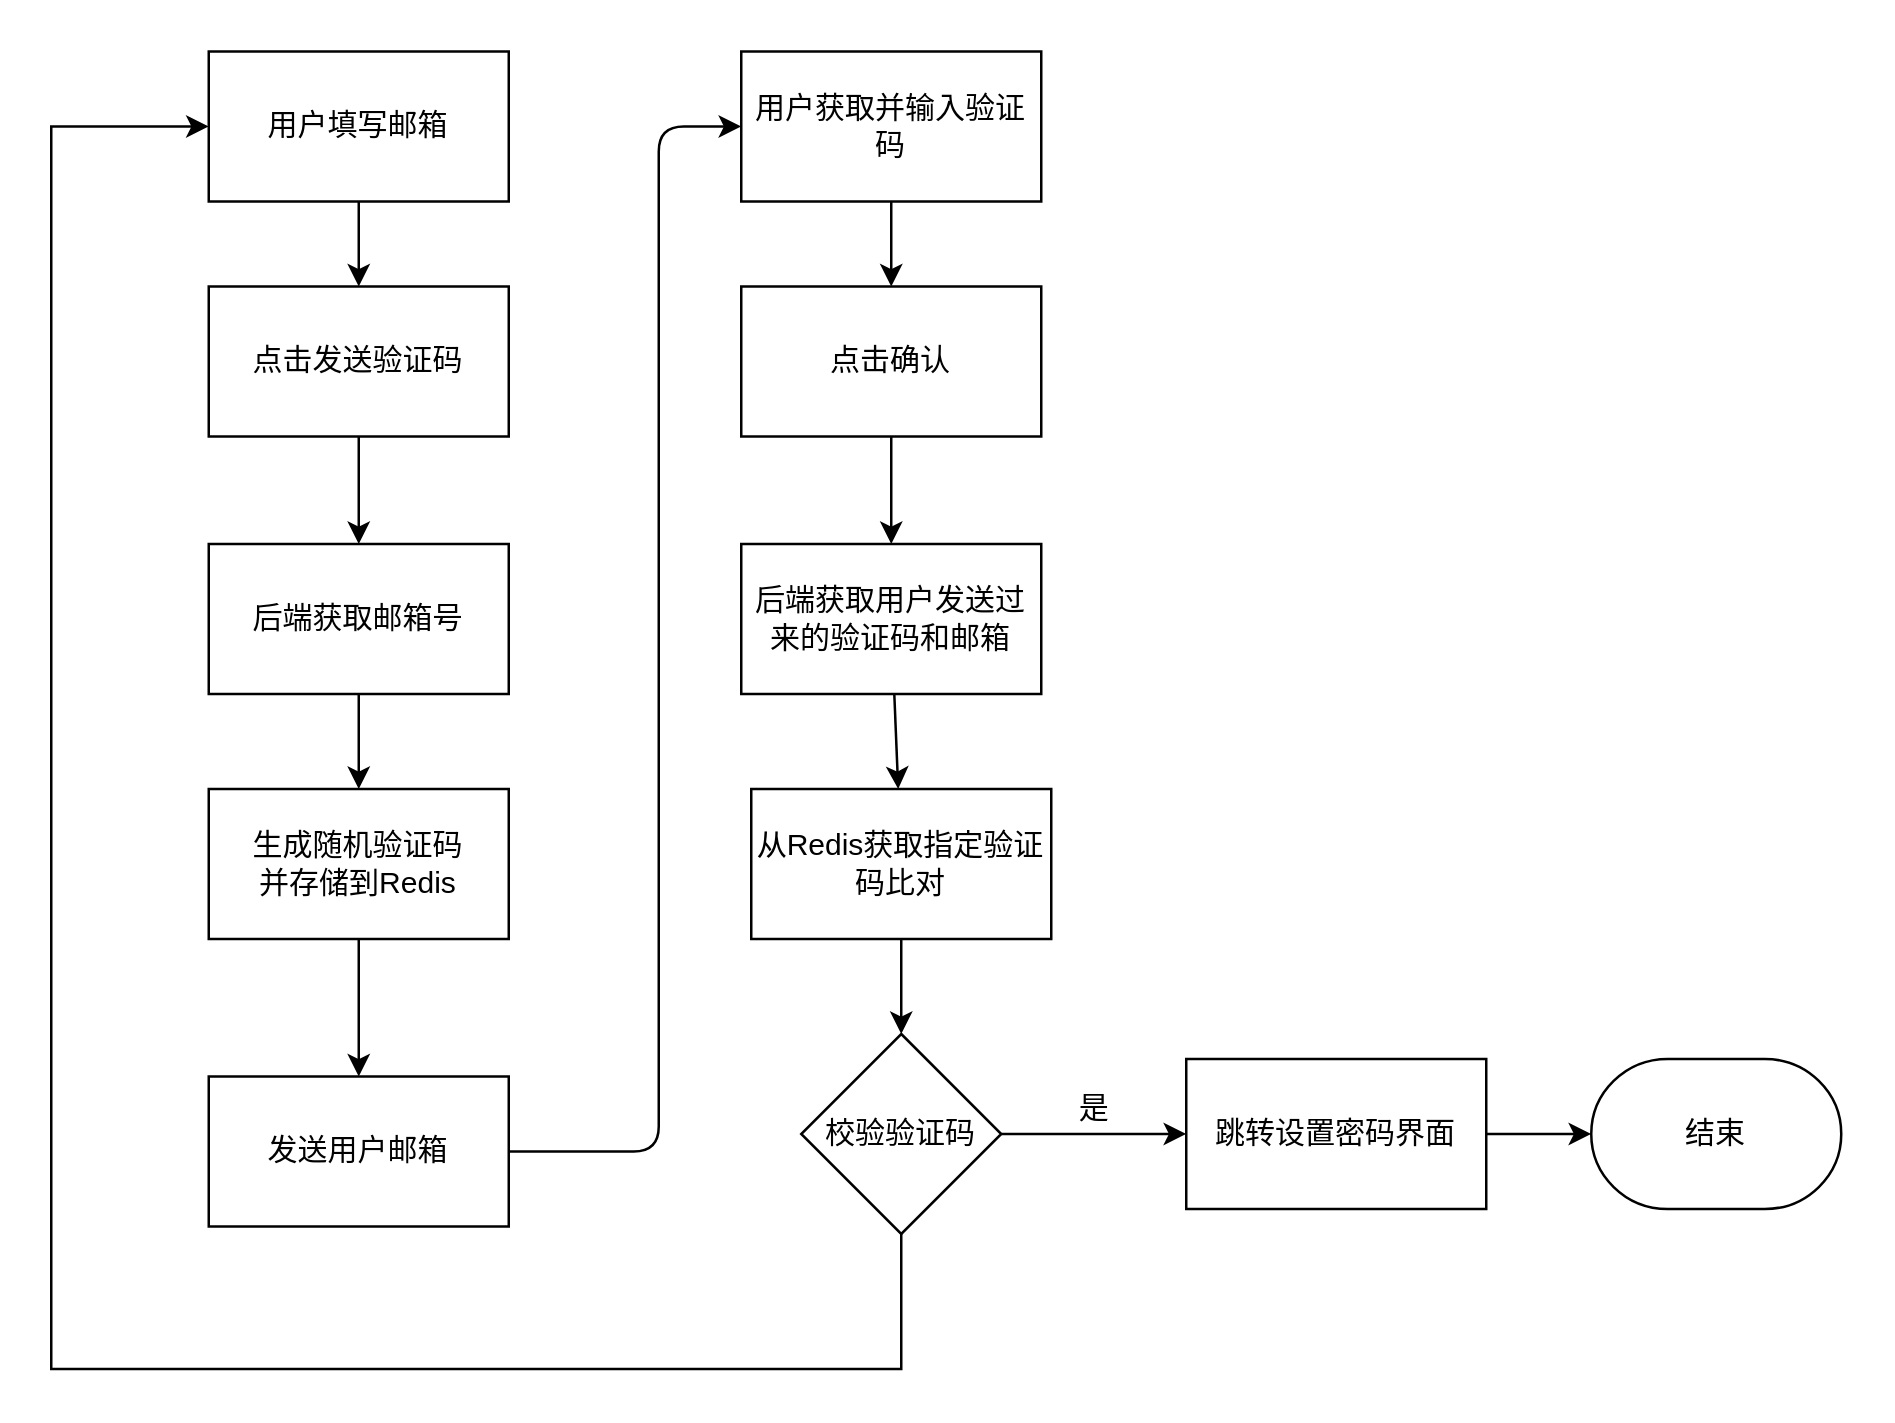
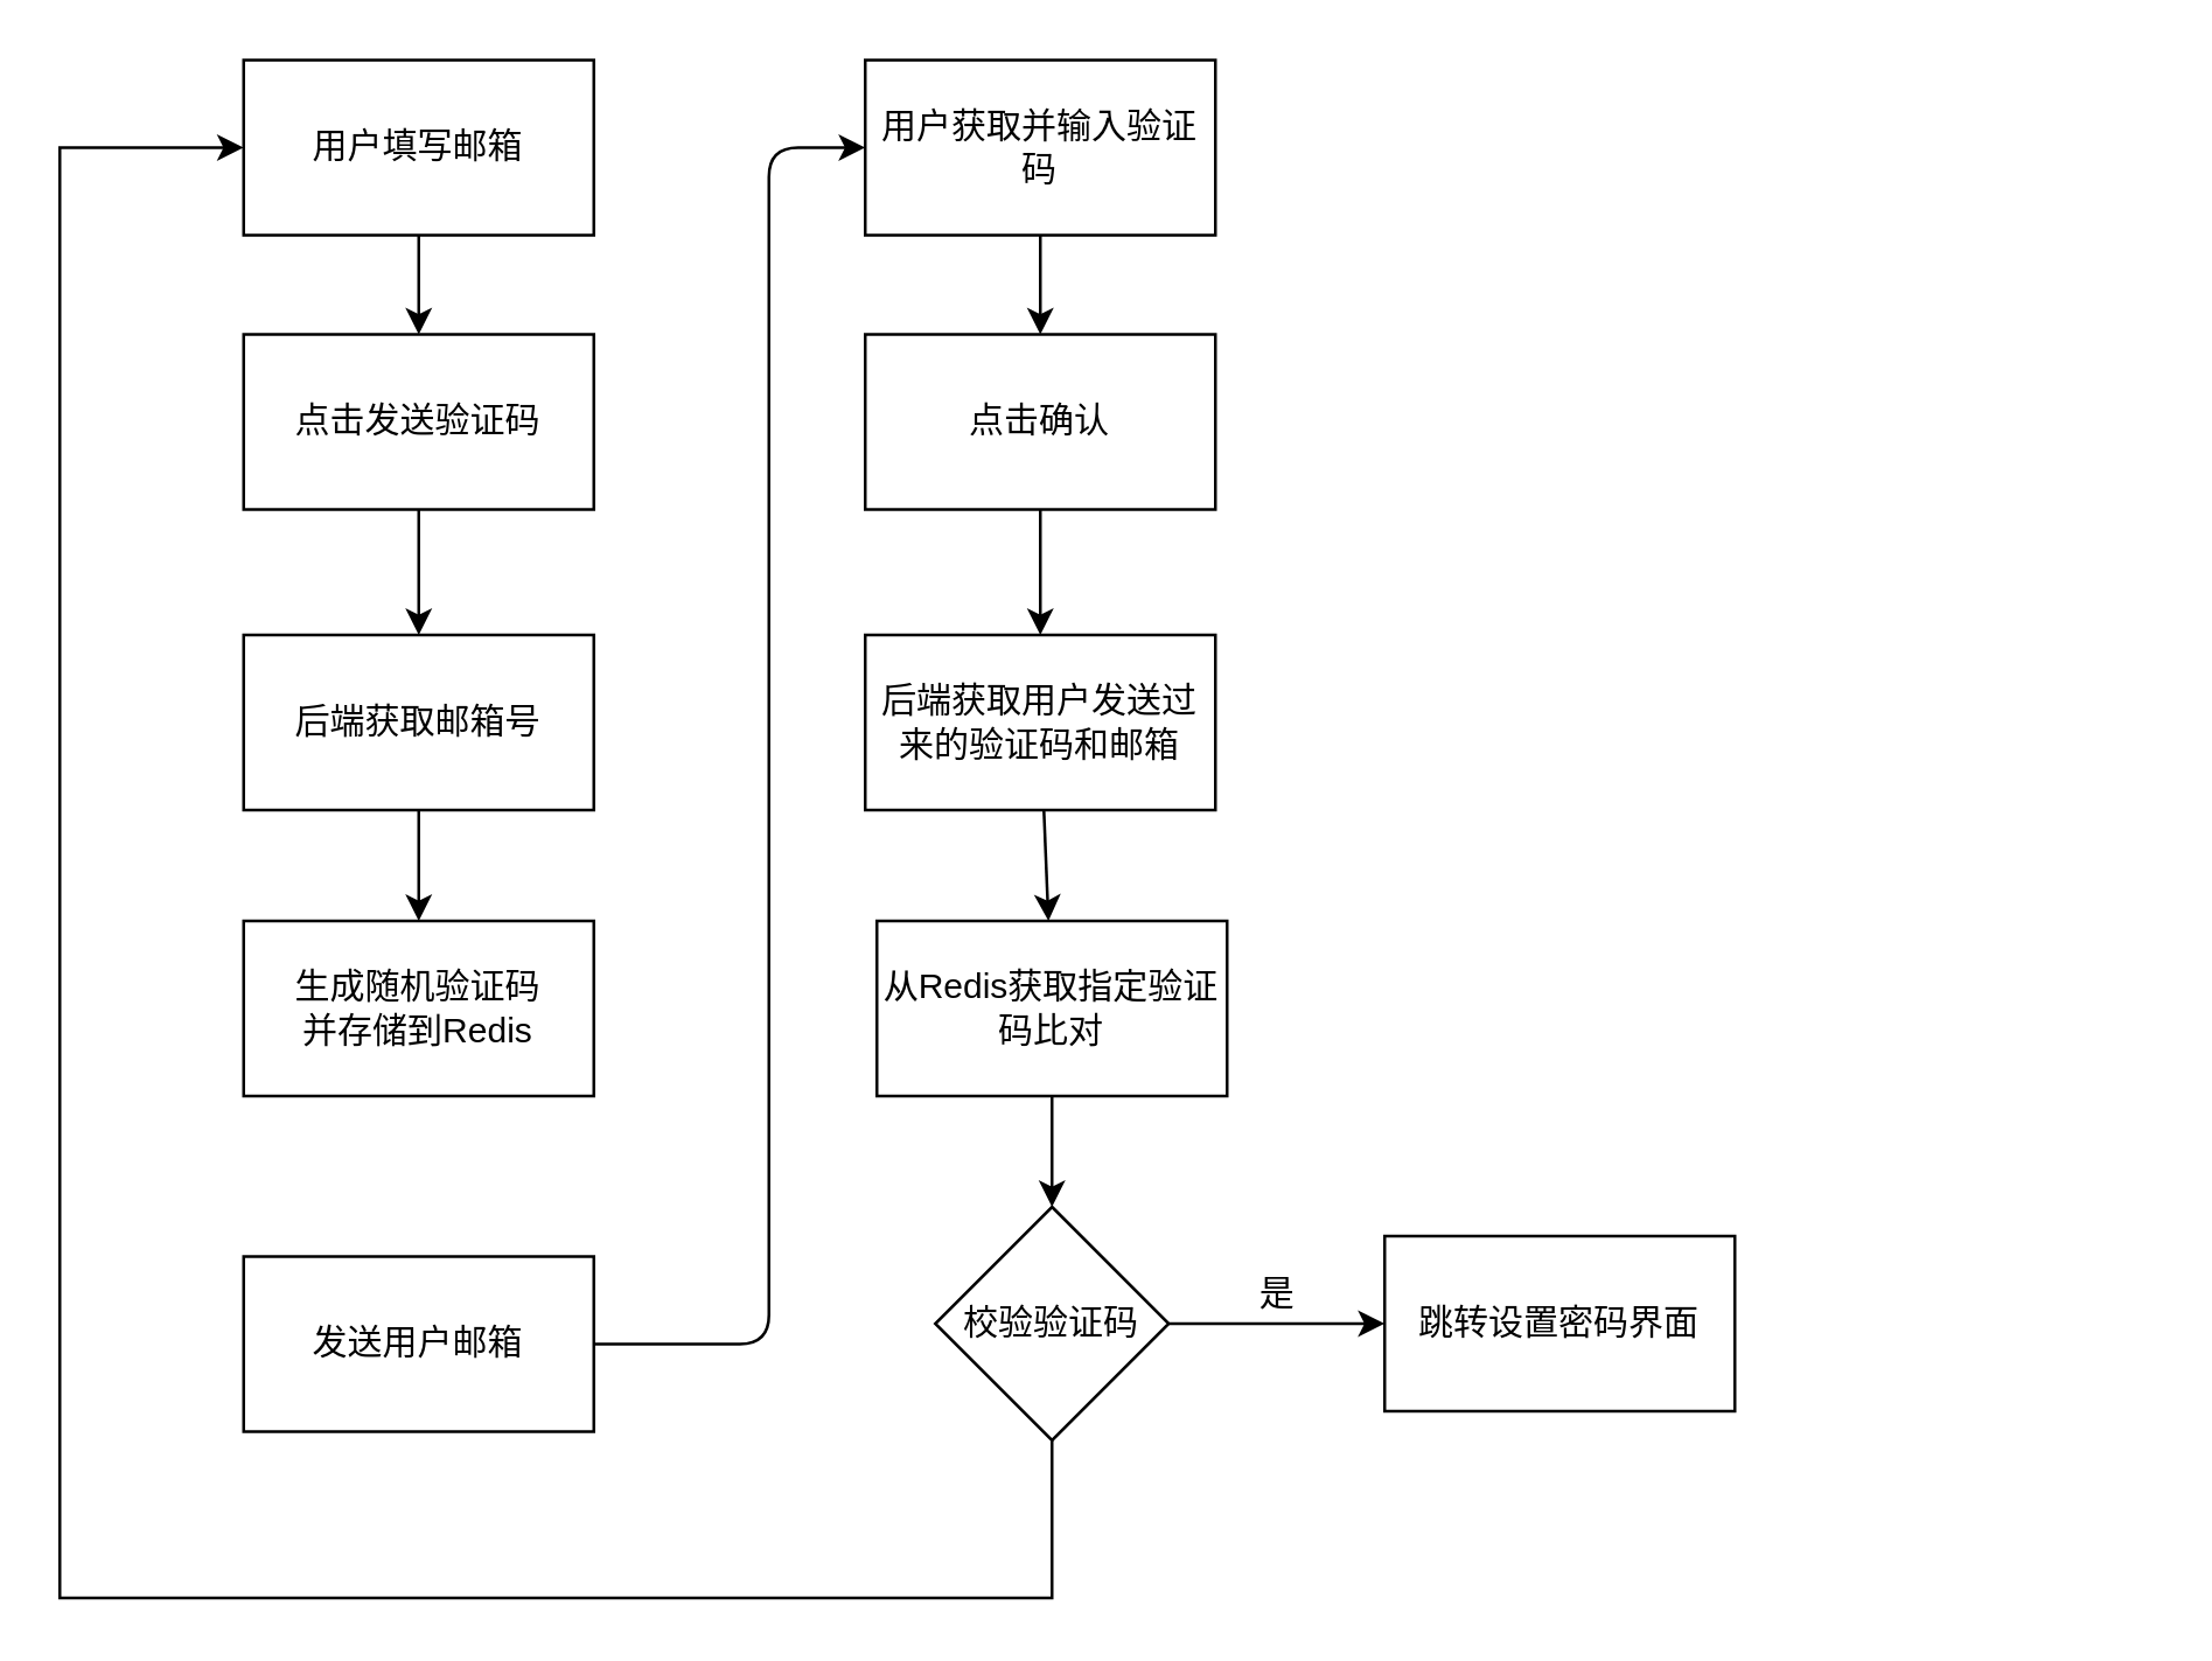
  <mxCell id="0" />
  <mxCell id="1" parent="0" />
  <mxCell id="2" value="" style="edgeStyle=none;html=1;strokeColor=#000000;strokeWidth=1;" parent="1" target="5" edge="1"><mxGeometry relative="1" as="geometry"><mxPoint x="143" y="80" as="sourcePoint" /></mxGeometry></mxCell>
  <mxCell id="3" value="用户填写邮箱" style="rounded=0;whiteSpace=wrap;html=1;fillColor=#FFFFFF;strokeColor=#000000;fontColor=#000000;strokeWidth=1;" parent="1" vertex="1"><mxGeometry x="83" y="20" width="120" height="60" as="geometry" /></mxCell>
  <mxCell id="4" value="" style="edgeStyle=none;html=1;strokeColor=#000000;strokeWidth=1;" parent="1" source="5" target="7" edge="1"><mxGeometry relative="1" as="geometry" /></mxCell>
  <mxCell id="5" value="点击发送验证码" style="whiteSpace=wrap;html=1;rounded=0;fillColor=#FFFFFF;strokeColor=#000000;fontColor=#000000;strokeWidth=1;" parent="1" vertex="1"><mxGeometry x="83" y="114" width="120" height="60" as="geometry" /></mxCell>
  <mxCell id="6" value="" style="edgeStyle=none;html=1;strokeColor=#000000;strokeWidth=1;" parent="1" source="7" target="9" edge="1"><mxGeometry relative="1" as="geometry" /></mxCell>
  <mxCell id="7" value="后端获取邮箱号" style="whiteSpace=wrap;html=1;rounded=0;fillColor=#FFFFFF;strokeColor=#000000;fontColor=#000000;strokeWidth=1;" parent="1" vertex="1"><mxGeometry x="83" y="217" width="120" height="60" as="geometry" /></mxCell>
- <mxCell id="8" value="" style="edgeStyle=none;html=1;strokeColor=#000000;strokeWidth=1;" parent="1" source="9" target="13" edge="1"><mxGeometry relative="1" as="geometry" /></mxCell>
  <mxCell id="9" value="生成随机验证码&lt;br&gt;并存储到Redis" style="whiteSpace=wrap;html=1;rounded=0;fillColor=#FFFFFF;strokeColor=#000000;fontColor=#000000;strokeWidth=1;" parent="1" vertex="1"><mxGeometry x="83" y="315" width="120" height="60" as="geometry" /></mxCell>
  <mxCell id="10" value="" style="edgeStyle=none;html=1;strokeColor=#000000;strokeWidth=1;" parent="1" source="11" target="15" edge="1"><mxGeometry relative="1" as="geometry" /></mxCell>
  <mxCell id="11" value="用户获取并输入验证码" style="whiteSpace=wrap;html=1;rounded=0;fillColor=#FFFFFF;strokeColor=#000000;fontColor=#000000;strokeWidth=1;" parent="1" vertex="1"><mxGeometry x="296" y="20" width="120" height="60" as="geometry" /></mxCell>
  <mxCell id="12" style="edgeStyle=none;html=1;exitX=1;exitY=0.5;exitDx=0;exitDy=0;entryX=0;entryY=0.5;entryDx=0;entryDy=0;strokeColor=#000000;strokeWidth=1;" parent="1" source="13" target="11" edge="1"><mxGeometry relative="1" as="geometry"><Array as="points"><mxPoint x="263" y="460" /><mxPoint x="263" y="50" /></Array></mxGeometry></mxCell>
  <mxCell id="13" value="发送用户邮箱" style="whiteSpace=wrap;html=1;rounded=0;fillColor=#FFFFFF;strokeColor=#000000;fontColor=#000000;strokeWidth=1;" parent="1" vertex="1"><mxGeometry x="83" y="430" width="120" height="60" as="geometry" /></mxCell>
  <mxCell id="14" value="" style="edgeStyle=none;html=1;strokeColor=#000000;strokeWidth=1;" parent="1" source="15" target="17" edge="1"><mxGeometry relative="1" as="geometry" /></mxCell>
  <mxCell id="15" value="点击确认" style="whiteSpace=wrap;html=1;rounded=0;fillColor=#FFFFFF;strokeColor=#000000;fontColor=#000000;strokeWidth=1;" parent="1" vertex="1"><mxGeometry x="296" y="114" width="120" height="60" as="geometry" /></mxCell>
  <mxCell id="16" value="" style="edgeStyle=none;html=1;strokeColor=#000000;strokeWidth=1;" parent="1" source="17" target="19" edge="1"><mxGeometry relative="1" as="geometry" /></mxCell>
  <mxCell id="17" value="后端获取用户发送过来的验证码和邮箱" style="whiteSpace=wrap;html=1;rounded=0;fillColor=#FFFFFF;strokeColor=#000000;fontColor=#000000;strokeWidth=1;" parent="1" vertex="1"><mxGeometry x="296" y="217" width="120" height="60" as="geometry" /></mxCell>
  <mxCell id="18" value="" style="edgeStyle=none;html=1;strokeColor=#000000;strokeWidth=1;" parent="1" source="19" target="22" edge="1"><mxGeometry relative="1" as="geometry" /></mxCell>
  <mxCell id="19" value="从Redis获取指定验证码比对" style="whiteSpace=wrap;html=1;rounded=0;fillColor=#FFFFFF;strokeColor=#000000;fontColor=#000000;strokeWidth=1;" parent="1" vertex="1"><mxGeometry x="300" y="315" width="120" height="60" as="geometry" /></mxCell>
  <mxCell id="20" style="edgeStyle=none;html=1;exitX=1;exitY=0.5;exitDx=0;exitDy=0;entryX=0;entryY=0.5;entryDx=0;entryDy=0;strokeColor=#000000;strokeWidth=1;" parent="1" source="22" target="24" edge="1"><mxGeometry relative="1" as="geometry" /></mxCell>
  <mxCell id="21" style="edgeStyle=none;html=1;exitX=0.5;exitY=1;exitDx=0;exitDy=0;entryX=0;entryY=0.5;entryDx=0;entryDy=0;strokeColor=#000000;rounded=0;strokeWidth=1;" parent="1" source="22" target="3" edge="1"><mxGeometry relative="1" as="geometry"><Array as="points"><mxPoint x="360" y="547" /><mxPoint x="20" y="547" /><mxPoint x="20" y="50" /></Array></mxGeometry></mxCell>
  <mxCell id="22" value="校验验证码" style="rhombus;whiteSpace=wrap;html=1;rounded=0;fillColor=#FFFFFF;strokeColor=#000000;fontColor=#000000;strokeWidth=1;" parent="1" vertex="1"><mxGeometry x="320" y="413" width="80" height="80" as="geometry" /></mxCell>
- <mxCell id="23" style="edgeStyle=none;html=1;exitX=1;exitY=0.5;exitDx=0;exitDy=0;entryX=0;entryY=0.5;entryDx=0;entryDy=0;entryPerimeter=0;strokeColor=#000000;strokeWidth=1;" parent="1" source="24" target="26" edge="1"><mxGeometry relative="1" as="geometry" /></mxCell>
  <mxCell id="24" value="跳转设置密码界面" style="whiteSpace=wrap;html=1;rounded=0;fillColor=#FFFFFF;strokeColor=#000000;fontColor=#000000;strokeWidth=1;" parent="1" vertex="1"><mxGeometry x="474" y="423" width="120" height="60" as="geometry" /></mxCell>
  <mxCell id="25" value="&lt;font color=&quot;#000000&quot;&gt;是&lt;/font&gt;" style="text;html=1;align=center;verticalAlign=middle;resizable=0;points=[];autosize=1;strokeColor=none;fillColor=none;strokeWidth=1;" parent="1" vertex="1"><mxGeometry x="422" y="430" width="30" height="26" as="geometry" /></mxCell>
- <mxCell id="26" value="结束" style="strokeWidth=1;html=1;shape=mxgraph.flowchart.terminator;whiteSpace=wrap;fillColor=#FFFFFF;strokeColor=#000000;fontColor=#000000;" parent="1" vertex="1"><mxGeometry x="636" y="423" width="100" height="60" as="geometry" /></mxCell>
